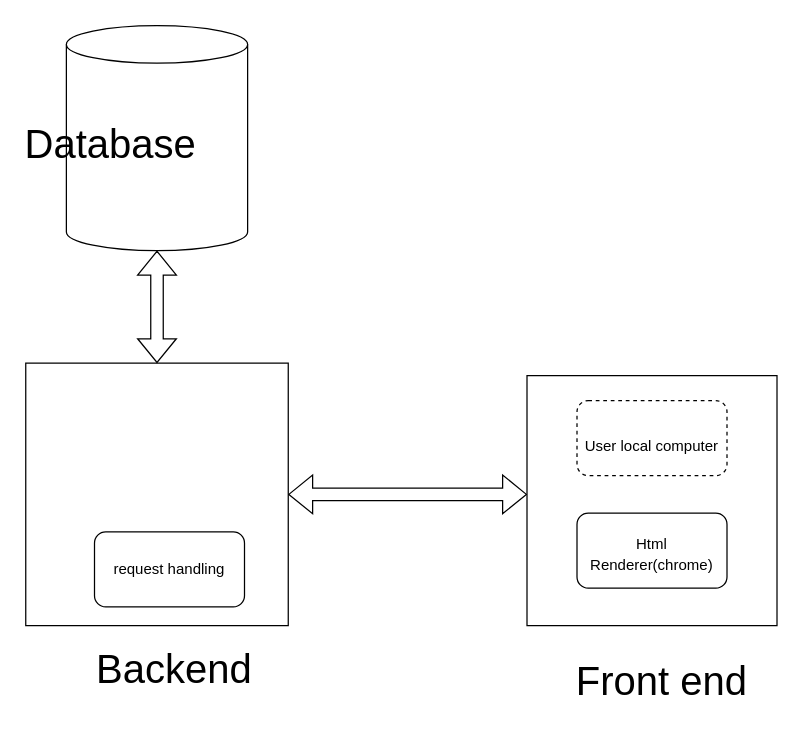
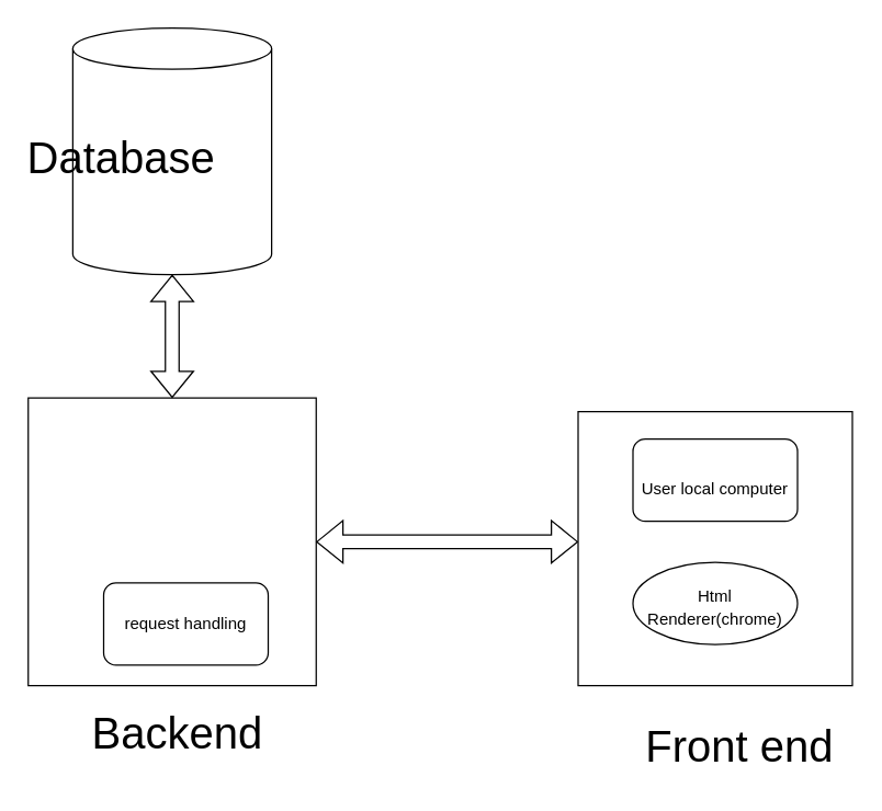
  <mxCell id="0" />
  <mxCell id="1" parent="0" />
  <mxCell id="2" value="" style="shape=cylinder3;whiteSpace=wrap;html=1;boundedLbl=1;backgroundOutline=1;size=15;" vertex="1" parent="1"><mxGeometry x="52.5" y="20" width="145" height="180" as="geometry" /></mxCell>
  <mxCell id="3" value="&lt;font style=&quot;font-size: 32px;&quot;&gt;Database&lt;/font&gt;" style="text;html=1;strokeColor=none;fillColor=none;align=center;verticalAlign=middle;whiteSpace=wrap;rounded=0;" vertex="1" parent="1"><mxGeometry x="58" y="100" width="60" height="30" as="geometry" /></mxCell>
  <mxCell id="4" value="" style="whiteSpace=wrap;html=1;aspect=fixed;" vertex="1" parent="1"><mxGeometry x="20" y="290" width="210" height="210" as="geometry" /></mxCell>
  <mxCell id="5" value="" style="shape=flexArrow;endArrow=classic;startArrow=classic;html=1;rounded=0;entryX=0.5;entryY=1;entryDx=0;entryDy=0;entryPerimeter=0;exitX=0.5;exitY=0;exitDx=0;exitDy=0;" edge="1" parent="1" source="4" target="2"><mxGeometry width="100" height="100" relative="1" as="geometry"><mxPoint x="291" y="380" as="sourcePoint" /><mxPoint x="391" y="280" as="targetPoint" /></mxGeometry></mxCell>
  <mxCell id="6" value="request handling" style="rounded=1;whiteSpace=wrap;html=1;" vertex="1" parent="1"><mxGeometry x="75" y="425" width="120" height="60" as="geometry" /></mxCell>
- <mxCell id="7" value="&lt;font style=&quot;font-size: 32px;&quot;&gt;Backend&lt;/font&gt;" style="text;html=1;strokeColor=none;fillColor=none;align=center;verticalAlign=middle;whiteSpace=wrap;rounded=0;" vertex="1" parent="1"><mxGeometry x="61" y="510" width="156" height="50" as="geometry" /></mxCell>
+ <mxCell id="7" value="&lt;font style=&quot;font-size: 32px;&quot;&gt;Backend&lt;/font&gt;" style="text;html=1;strokeColor=none;fillColor=none;align=center;verticalAlign=middle;whiteSpace=wrap;rounded=0;" vertex="1" parent="1"><mxGeometry x="51" y="510" width="156" height="50" as="geometry" /></mxCell>
  <mxCell id="8" value="" style="shape=flexArrow;endArrow=classic;startArrow=classic;html=1;rounded=0;fontSize=32;exitX=1;exitY=0.5;exitDx=0;exitDy=0;" edge="1" parent="1" source="4"><mxGeometry width="100" height="100" relative="1" as="geometry"><mxPoint x="291" y="400" as="sourcePoint" /><mxPoint x="421" y="395" as="targetPoint" /></mxGeometry></mxCell>
  <mxCell id="9" value="" style="whiteSpace=wrap;html=1;aspect=fixed;" vertex="1" parent="1"><mxGeometry x="421" y="300" width="200" height="200" as="geometry" /></mxCell>
- <mxCell id="10" value="&lt;font style=&quot;font-size: 32px;&quot;&gt;Front end&lt;/font&gt;" style="text;html=1;strokeColor=none;fillColor=none;align=center;verticalAlign=middle;whiteSpace=wrap;rounded=0;" vertex="1" parent="1"><mxGeometry x="451" y="520" width="156" height="50" as="geometry" /></mxCell>
- <mxCell id="11" value="&lt;p style=&quot;line-height: 30%;&quot;&gt;&lt;span style=&quot;font-size: 12px;&quot;&gt;Html Renderer(chrome)&lt;/span&gt;&lt;/p&gt;" style="rounded=1;whiteSpace=wrap;html=1;fontSize=32;" vertex="1" parent="1"><mxGeometry x="461" y="410" width="120" height="60" as="geometry" /></mxCell>
- <mxCell id="12" value="&lt;font style=&quot;font-size: 12px;&quot;&gt;User local computer&lt;/font&gt;" style="rounded=1;whiteSpace=wrap;html=1;fontSize=32;dashed=1;" vertex="1" parent="1"><mxGeometry x="461" y="320" width="120" height="60" as="geometry" /></mxCell>
+ <mxCell id="10" value="&lt;font style=&quot;font-size: 32px;&quot;&gt;Front end&lt;/font&gt;" style="text;html=1;strokeColor=none;fillColor=none;align=center;verticalAlign=middle;whiteSpace=wrap;rounded=0;" vertex="1" parent="1"><mxGeometry x="461" y="520" width="156" height="50" as="geometry" /></mxCell>
+ <mxCell id="11" value="&lt;p style=&quot;line-height: 30%;&quot;&gt;&lt;span style=&quot;font-size: 12px;&quot;&gt;Html Renderer(chrome)&lt;/span&gt;&lt;/p&gt;" style="ellipse;whiteSpace=wrap;html=1;fontSize=32;" vertex="1" parent="1"><mxGeometry x="461" y="410" width="120" height="60" as="geometry" /></mxCell>
+ <mxCell id="12" value="&lt;font style=&quot;font-size: 12px;&quot;&gt;User local computer&lt;/font&gt;" style="rounded=1;whiteSpace=wrap;html=1;fontSize=32;" vertex="1" parent="1"><mxGeometry x="461" y="320" width="120" height="60" as="geometry" /></mxCell>
